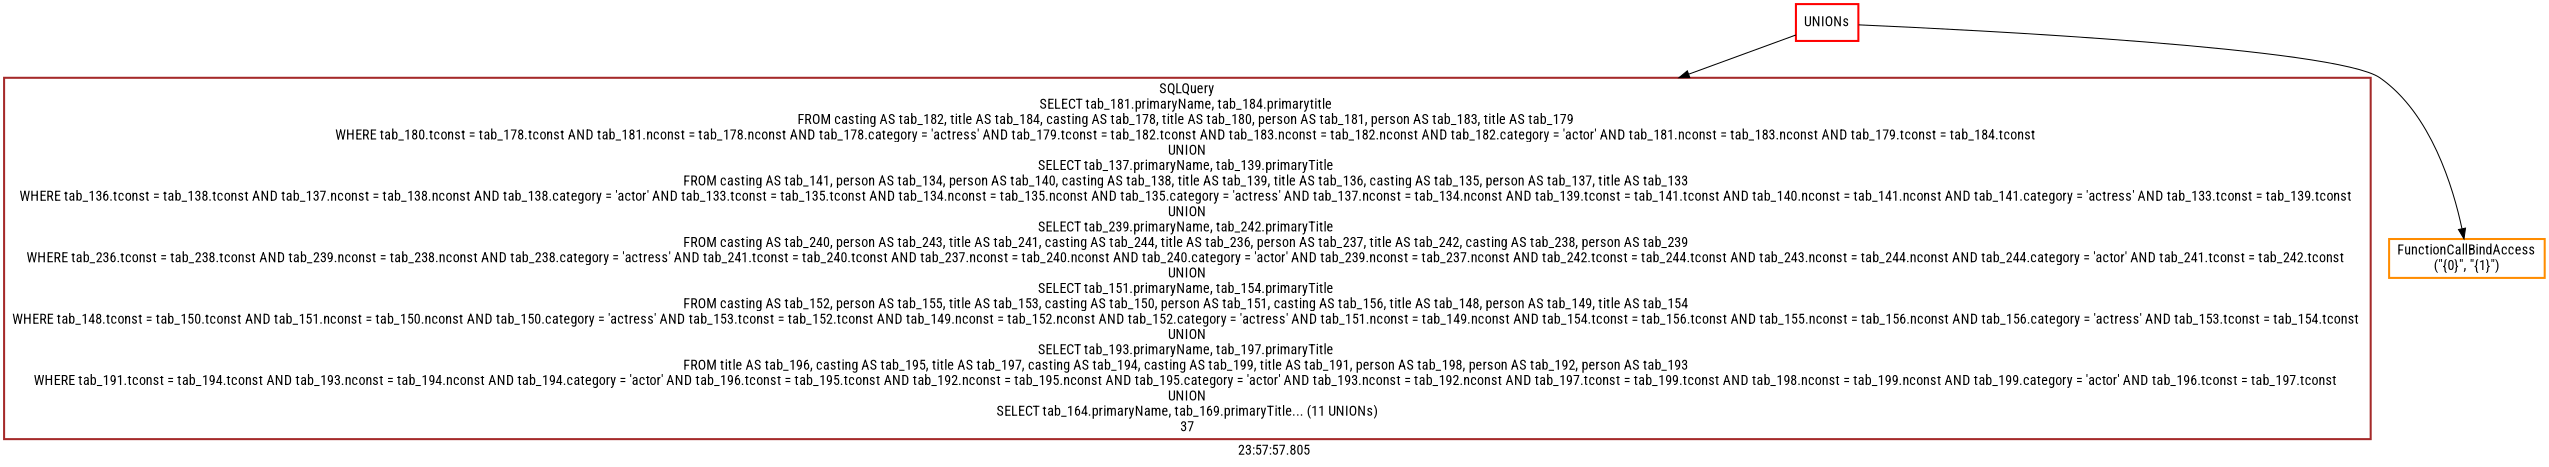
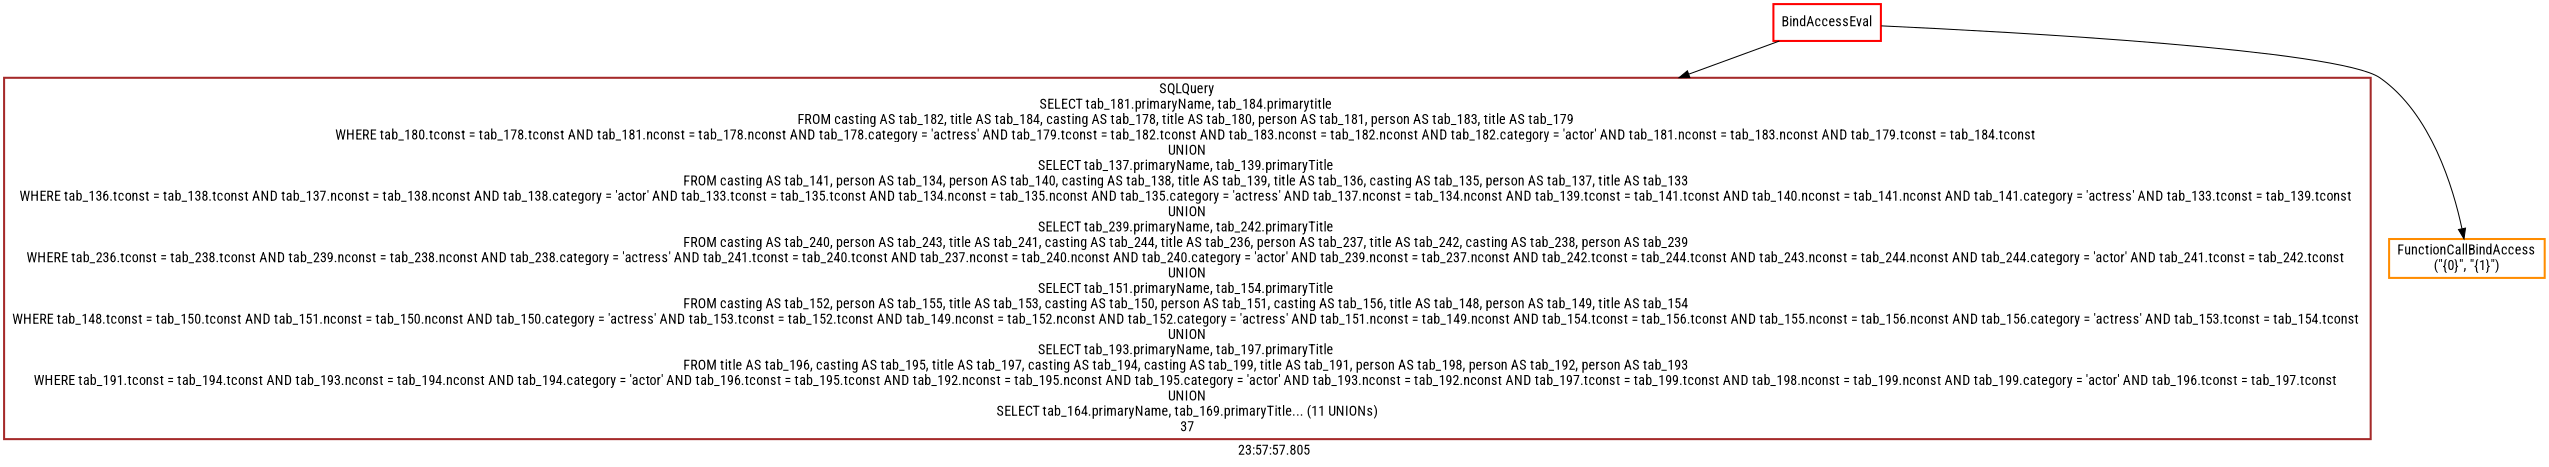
  digraph {
    label="23:57:57.805"
    fontname="Roboto Condensed"
    node [fontcolor=black shape=rectangle style=bold fontname="Roboto Condensed"]
    edge [color=black fontname="Roboto Condensed"]
-   n1 [color=red label=UNIONs]
+   n1 [color=red label=BindAccessEval]
    n2 [color=brown label="SQLQuery\nSELECT tab_181.primaryName, tab_184.primarytitle \nFROM casting AS tab_182, title AS tab_184, casting AS tab_178, title AS tab_180, person AS tab_181, person AS tab_183, title AS tab_179 \nWHERE tab_180.tconst = tab_178.tconst AND tab_181.nconst = tab_178.nconst AND tab_178.category = 'actress' AND tab_179.tconst = tab_182.tconst AND tab_183.nconst = tab_182.nconst AND tab_182.category = 'actor' AND tab_181.nconst = tab_183.nconst AND tab_179.tconst = tab_184.tconst \nUNION\nSELECT tab_137.primaryName, tab_139.primaryTitle \nFROM casting AS tab_141, person AS tab_134, person AS tab_140, casting AS tab_138, title AS tab_139, title AS tab_136, casting AS tab_135, person AS tab_137, title AS tab_133 \nWHERE tab_136.tconst = tab_138.tconst AND tab_137.nconst = tab_138.nconst AND tab_138.category = 'actor' AND tab_133.tconst = tab_135.tconst AND tab_134.nconst = tab_135.nconst AND tab_135.category = 'actress' AND tab_137.nconst = tab_134.nconst AND tab_139.tconst = tab_141.tconst AND tab_140.nconst = tab_141.nconst AND tab_141.category = 'actress' AND tab_133.tconst = tab_139.tconst \nUNION\nSELECT tab_239.primaryName, tab_242.primaryTitle \nFROM casting AS tab_240, person AS tab_243, title AS tab_241, casting AS tab_244, title AS tab_236, person AS tab_237, title AS tab_242, casting AS tab_238, person AS tab_239 \nWHERE tab_236.tconst = tab_238.tconst AND tab_239.nconst = tab_238.nconst AND tab_238.category = 'actress' AND tab_241.tconst = tab_240.tconst AND tab_237.nconst = tab_240.nconst AND tab_240.category = 'actor' AND tab_239.nconst = tab_237.nconst AND tab_242.tconst = tab_244.tconst AND tab_243.nconst = tab_244.nconst AND tab_244.category = 'actor' AND tab_241.tconst = tab_242.tconst \nUNION\nSELECT tab_151.primaryName, tab_154.primaryTitle \nFROM casting AS tab_152, person AS tab_155, title AS tab_153, casting AS tab_150, person AS tab_151, casting AS tab_156, title AS tab_148, person AS tab_149, title AS tab_154 \nWHERE tab_148.tconst = tab_150.tconst AND tab_151.nconst = tab_150.nconst AND tab_150.category = 'actress' AND tab_153.tconst = tab_152.tconst AND tab_149.nconst = tab_152.nconst AND tab_152.category = 'actress' AND tab_151.nconst = tab_149.nconst AND tab_154.tconst = tab_156.tconst AND tab_155.nconst = tab_156.nconst AND tab_156.category = 'actress' AND tab_153.tconst = tab_154.tconst \nUNION\nSELECT tab_193.primaryName, tab_197.primaryTitle \nFROM title AS tab_196, casting AS tab_195, title AS tab_197, casting AS tab_194, casting AS tab_199, title AS tab_191, person AS tab_198, person AS tab_192, person AS tab_193 \nWHERE tab_191.tconst = tab_194.tconst AND tab_193.nconst = tab_194.nconst AND tab_194.category = 'actor' AND tab_196.tconst = tab_195.tconst AND tab_192.nconst = tab_195.nconst AND tab_195.category = 'actor' AND tab_193.nconst = tab_192.nconst AND tab_197.tconst = tab_199.tconst AND tab_198.nconst = tab_199.nconst AND tab_199.category = 'actor' AND tab_196.tconst = tab_197.tconst \nUNION\nSELECT tab_164.primaryName, tab_169.primaryTitle... (11 UNIONs)\n37"]
    n3 [color=darkorange label="FunctionCallBindAccess\n(\"{0}\", \"{1}\")"]
    n1 -> n2
    n1 -> n3
  }
